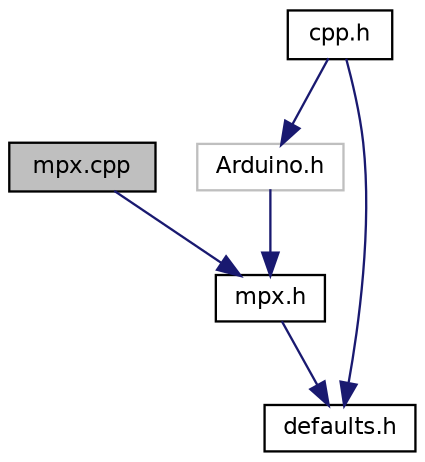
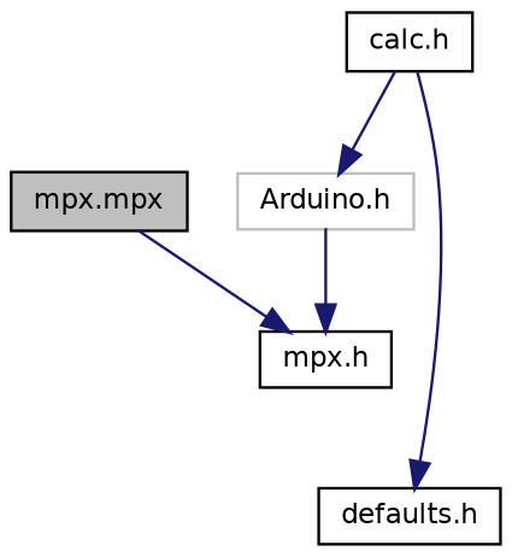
  digraph {
    node [color=black fillcolor=white fontname=Helvetica fontsize=10 shape=record style=filled]
    edge [color=midnightblue fontname=Helvetica fontsize=10 labelfontname=Helvetica labelfontsize=10 style=solid]
-   n1 [fillcolor=grey75 fontcolor=black height=0.2 label="mpx.cpp" width=0.4]
+   n1 [fillcolor=grey75 fontcolor=black height=0.2 label="mpx.mpx" width=0.4]
    n2 [height=0.2 label="mpx.h" width=0.4]
    n3 [height=0.2 label="defaults.h" width=0.4]
-   n4 [height=0.2 label="cpp.h" width=0.4]
+   n4 [height=0.2 label="calc.h" width=0.4]
    n5 [color=grey75 height=0.2 label="Arduino.h" width=0.4]
    n1 -> n2
-   n2 -> n3
    n4 -> n3
    n4 -> n5
    n5 -> n2
  }
